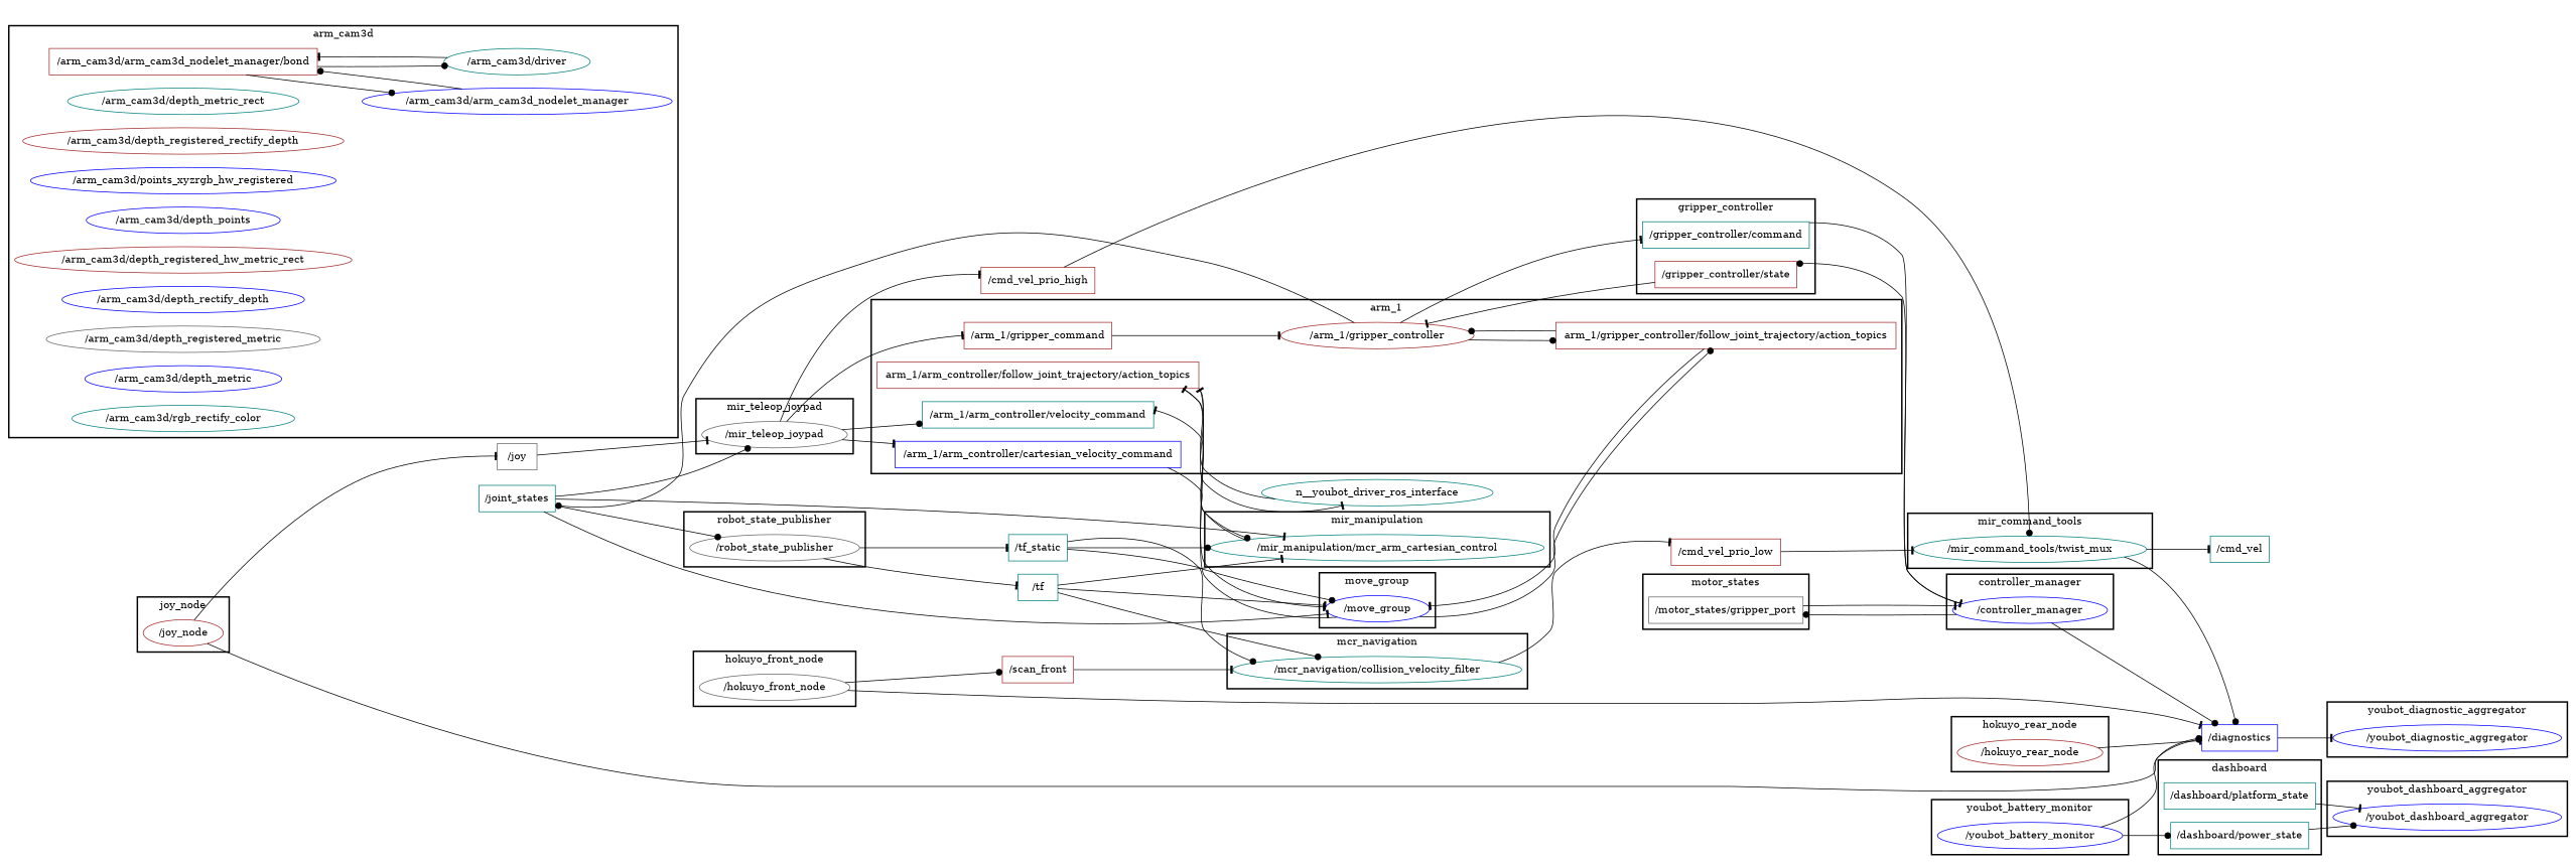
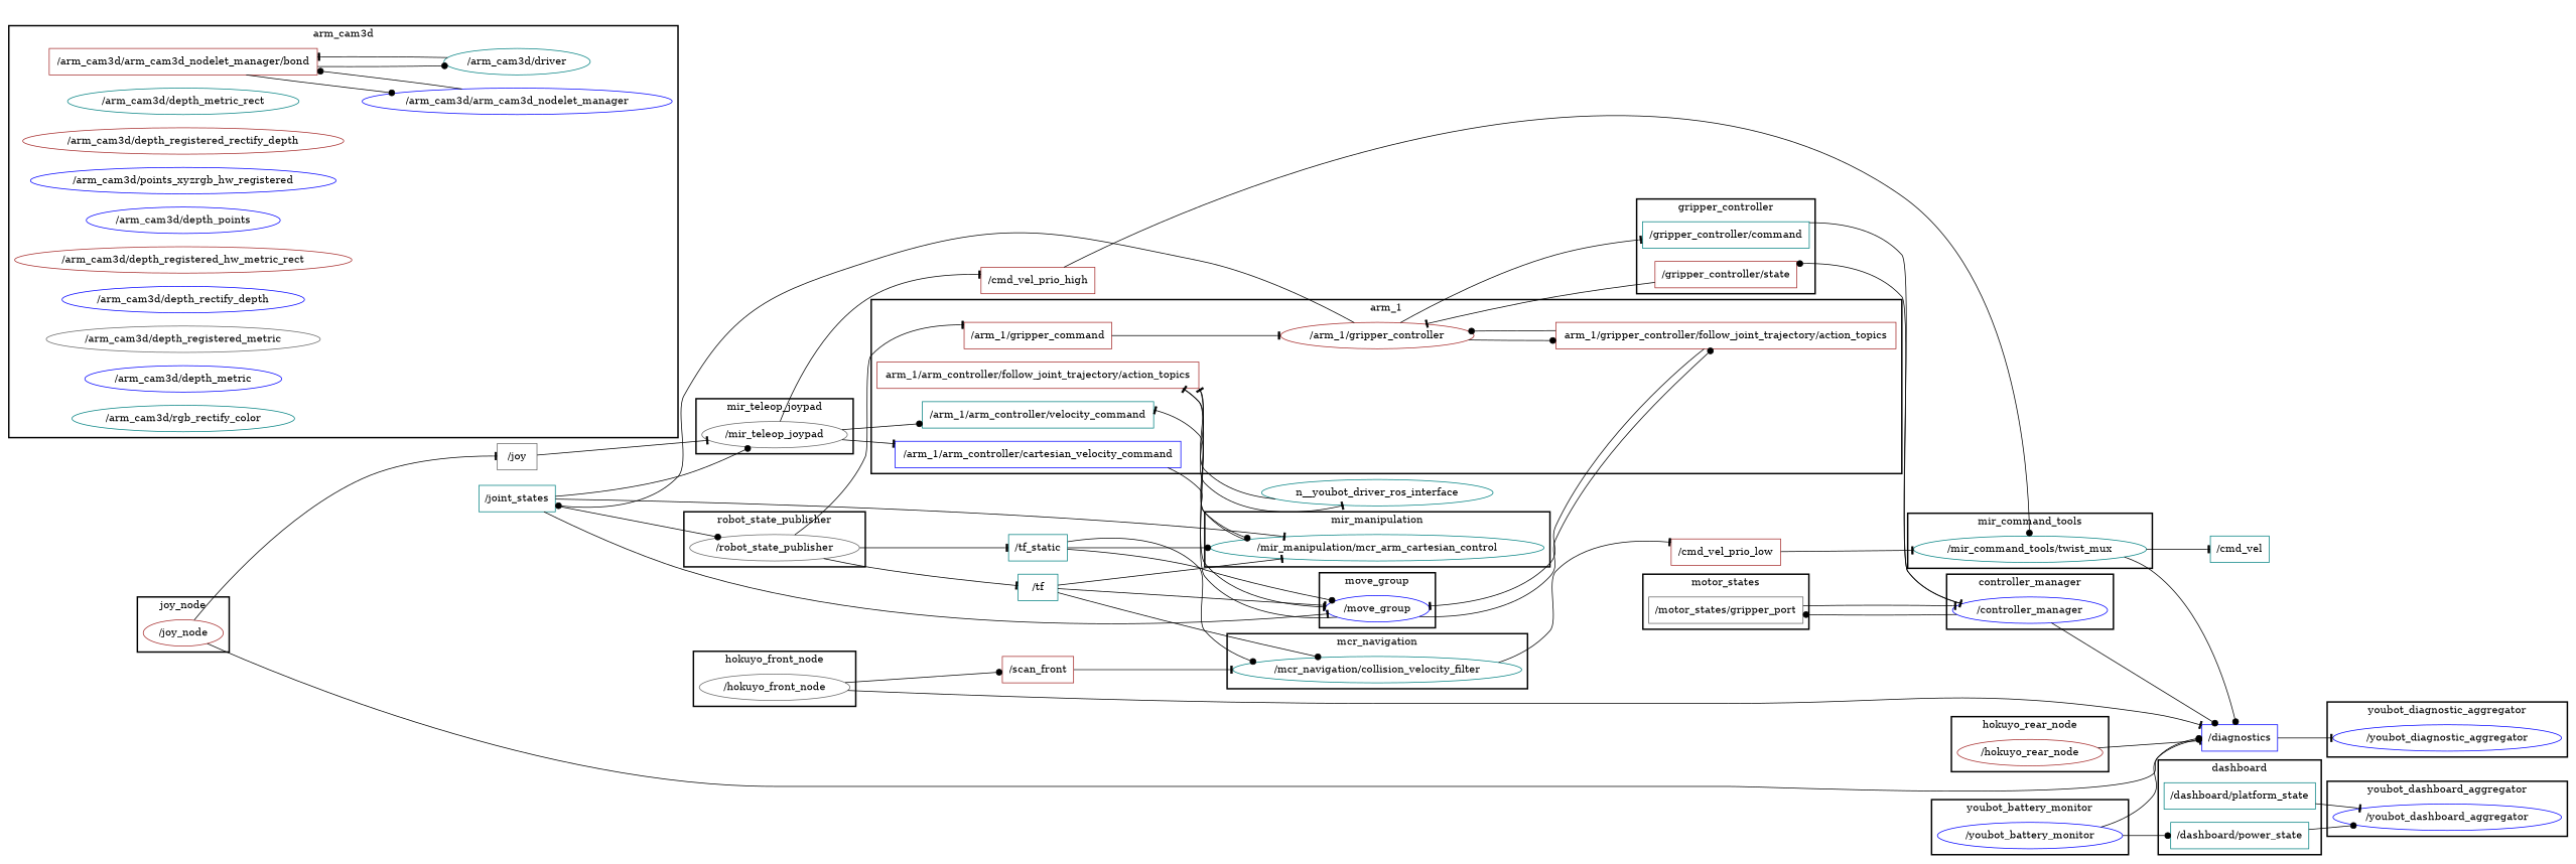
  digraph {
    compound=True
    fontname="DejaVu Serif"
    rank=same
    rankdir=LR
    ranksep=0.2
    node [color=teal fontname="DejaVu Serif" shape=ellipse]
    edge [arrowhead=tee fontname="DejaVu Serif" penwidth=1]
    n1 [height=0.5 label="/gripper_controller/command" shape=box width=3.1528]
    n2 [color=brown height=0.5 label="/gripper_controller/state" shape=box width=2.6806]
    n3 [height=0.5 label="/dashboard/platform_state" shape=box width=2.8611]
    n4 [height=0.5 label="/dashboard/power_state" shape=box width=2.6111]
    n5 [height=0.5 label="/arm_1/arm_controller/velocity_command" shape=box width=4.375]
    n6 [color=brown height=0.5 label="/arm_1/gripper_command" shape=box width=2.7917]
    n7 [color=brown height=0.5 label="/arm_1/gripper_controller" width=3.6469]
    n8 [color=brown height=0.5 label="arm_1/gripper_controller/follow_joint_trajectory/action_topics" shape=box width=6.4306]
    n9 [color=blue height=0.5 label="/arm_1/arm_controller/cartesian_velocity_command" shape=box width=5.4028]
    n10 [color=brown height=0.5 label="arm_1/arm_controller/follow_joint_trajectory/action_topics" shape=box width=6.0833]
    n11 [color=gray40 height=0.5 label="/motor_states/gripper_port" shape=box width=2.9167]
    n12 [color=brown height=0.5 label="/arm_cam3d/arm_cam3d_nodelet_manager/bond" shape=box width=5.0694]
    n13 [color=blue height=0.5 label="/arm_cam3d/arm_cam3d_nodelet_manager" width=5.8675]
    n14 [height=0.5 label="/arm_cam3d/driver" width=2.7623]
    n15 [height=0.5 label="/arm_cam3d/depth_metric_rect" width=4.3691]
    n16 [color=brown height=0.5 label="/arm_cam3d/depth_registered_rectify_depth" width=6.0661]
    n17 [color=blue height=0.5 label="/arm_cam3d/points_xyzrgb_hw_registered" width=5.7773]
    n18 [color=blue height=0.5 label="/arm_cam3d/depth_points" width=3.665]
    n19 [color=brown height=0.5 label="/arm_cam3d/depth_registered_hw_metric_rect" width=6.373]
    n20 [color=blue height=0.5 label="/arm_cam3d/depth_rectify_depth" width=4.5857]
    n21 [color=gray40 height=0.5 label="/arm_cam3d/depth_registered_metric" width=5.1815]
    n22 [color=blue height=0.5 label="/arm_cam3d/depth_metric" width=3.7191]
    n23 [height=0.5 label="/arm_cam3d/rgb_rectify_color" width=4.2066]
    n24 [color=gray40 height=0.5 label="/hokuyo_front_node" width=2.8525]
    n25 [color=brown height=0.5 label="/joy_node" width=1.5165]
    n26 [color=blue height=0.5 label="/move_group" width=1.9679]
    n27 [color=blue height=0.5 label="/youbot_diagnostic_aggregator" width=4.3149]
    n28 [color=gray40 height=0.5 label="/robot_state_publisher" width=3.2136]
    n29 [height=0.5 label="/mir_command_tools/twist_mux" width=4.4052]
    n30 [color=gray40 height=0.5 label="/mir_teleop_joypad" width=2.7442]
    n31 [color=blue height=0.5 label="/youbot_battery_monitor" width=3.5025]
    n32 [color=blue height=0.5 label="/controller_manager" width=2.9247]
    n33 [height=0.5 label="/mcr_navigation/collision_velocity_filter" width=5.4523]
    n34 [color=blue height=0.5 label="/youbot_dashboard_aggregator" width=4.3149]
    n35 [color=brown height=0.5 label="/hokuyo_rear_node" width=2.7442]
    n36 [height=0.5 label="/mir_manipulation/mcr_arm_cartesian_control" width=6.3008]
    n37 [height=0.5 label="/joint_states" shape=box width=1.4444]
    n__youbot_driver_ros_interface [height=0.5 width=4.3691 shape=""]
    n39 [color=brown height=0.5 label="/scan_front" shape=box width=1.3472]
    n40 [color=blue height=0.5 label="/diagnostics" shape=box width=1.4306]
    n41 [color=gray40 height=0.5 label="/joy" shape=box width=0.75]
    n42 [height=0.5 label="/tf" shape=box width=0.75]
    n43 [height=0.5 label="/tf_static" shape=box width=1.1111]
    n44 [height=0.5 label="/cmd_vel" shape=box width=1.1111]
    n45 [color=brown height=0.5 label="/cmd_vel_prio_high" shape=box width=2.1528]
    n46 [color=brown height=0.5 label="/cmd_vel_prio_low" shape=box width=2.0694]
    subgraph cluster_1 {
      label=gripper_controller
      style=bold
      n1
      n2
    }
    subgraph cluster_2 {
      label=dashboard
      style=bold
      n3
      n4
    }
    subgraph cluster_3 {
      label=arm_1
      style=bold
      n5
      n6
      n7
      n8
      n9
      n10
    }
    subgraph cluster_4 {
      label=motor_states
      style=bold
      n11
    }
    subgraph cluster_5 {
      label=arm_cam3d
      style=bold
      n12
      n13
      n14
      n15
      n16
      n17
      n18
      n19
      n20
      n21
      n22
      n23
    }
    subgraph cluster_6 {
      label=hokuyo_front_node
      style=bold
      n24
    }
    subgraph cluster_7 {
      label=joy_node
      style=bold
      n25
    }
    subgraph cluster_8 {
      label=move_group
      style=bold
      n26
    }
    subgraph cluster_9 {
      label=youbot_diagnostic_aggregator
      style=bold
      n27
    }
    subgraph cluster_10 {
      label=robot_state_publisher
      style=bold
      n28
    }
    subgraph cluster_11 {
      label=mir_command_tools
      style=bold
      n29
    }
    subgraph cluster_12 {
      label=mir_teleop_joypad
      style=bold
      n30
    }
    subgraph cluster_13 {
      label=youbot_battery_monitor
      style=bold
      n31
    }
    subgraph cluster_14 {
      label=controller_manager
      style=bold
      n32
    }
    subgraph cluster_15 {
      label=mcr_navigation
      style=bold
      n33
    }
    subgraph cluster_16 {
      label=youbot_dashboard_aggregator
      style=bold
      n34
    }
    subgraph cluster_17 {
      label=hokuyo_rear_node
      style=bold
      n35
    }
    subgraph cluster_18 {
      label=mir_manipulation
      style=bold
      n36
    }
    n1 -> n32
    n2 -> n7
    n3 -> n34
    n4 -> n34 [arrowhead=dot]
    n6 -> n7
    n7 -> n1
    n7 -> n8 [arrowhead=dot]
    n7 -> n37 [arrowhead=dot]
    n8 -> n7 [arrowhead=dot]
    n8 -> n26
    n9 -> n36 [arrowhead=dot]
    n10 -> n26
    n10 -> n__youbot_driver_ros_interface
    n11 -> n32
    n12 -> n13 [arrowhead=dot]
    n12 -> n14 [arrowhead=dot]
    n13 -> n12 [arrowhead=dot]
    n14 -> n12
    n24 -> n39 [arrowhead=dot]
    n24 -> n40
    n25 -> n40 [arrowhead=dot]
    n25 -> n41
    n26 -> n8 [arrowhead=dot]
    n26 -> n10
    n28 -> n42
    n28 -> n43
    n29 -> n40 [arrowhead=dot]
    n29 -> n44
    n30 -> n5 [arrowhead=dot]
-   n30 -> n6
+   n28 -> n6
    n30 -> n9
    n30 -> n45
    n31 -> n4 [arrowhead=dot]
    n31 -> n40 [arrowhead=dot]
    n32 -> n2 [arrowhead=dot]
    n32 -> n11 [arrowhead=dot]
    n32 -> n40 [arrowhead=dot]
    n33 -> n46
    n35 -> n40
    n36 -> n5
    n37 -> n26
    n37 -> n28 [arrowhead=dot]
    n37 -> n30 [arrowhead=dot]
    n37 -> n36
    n__youbot_driver_ros_interface -> n10
    n39 -> n33
    n40 -> n27
    n41 -> n30
    n42 -> n26
    n42 -> n33 [arrowhead=dot]
    n42 -> n36
    n43 -> n26 [arrowhead=dot]
    n43 -> n33 [arrowhead=dot]
    n43 -> n36 [arrowhead=dot]
    n45 -> n29 [arrowhead=dot]
    n46 -> n29
  }
